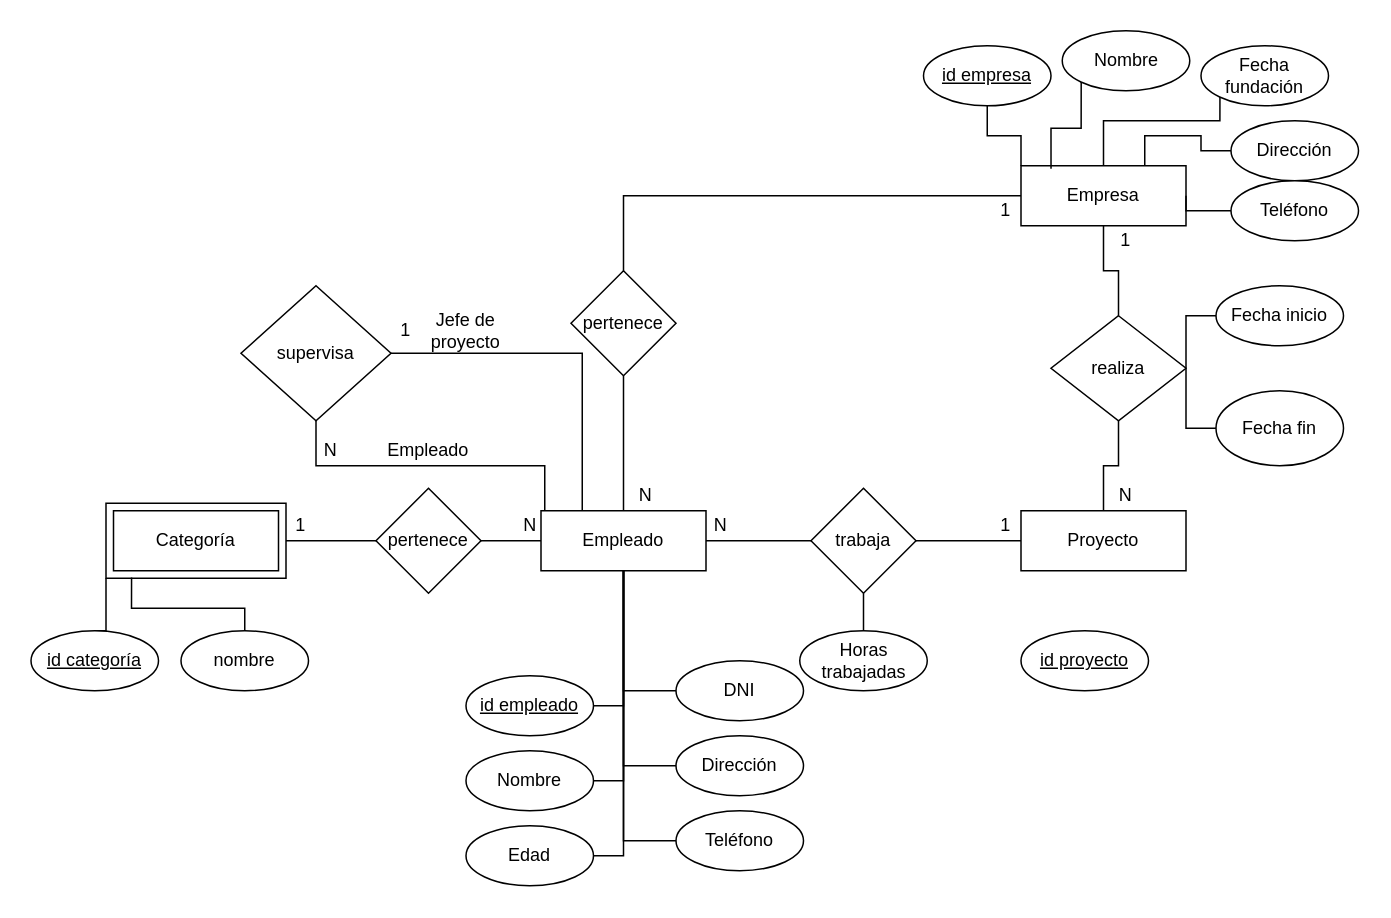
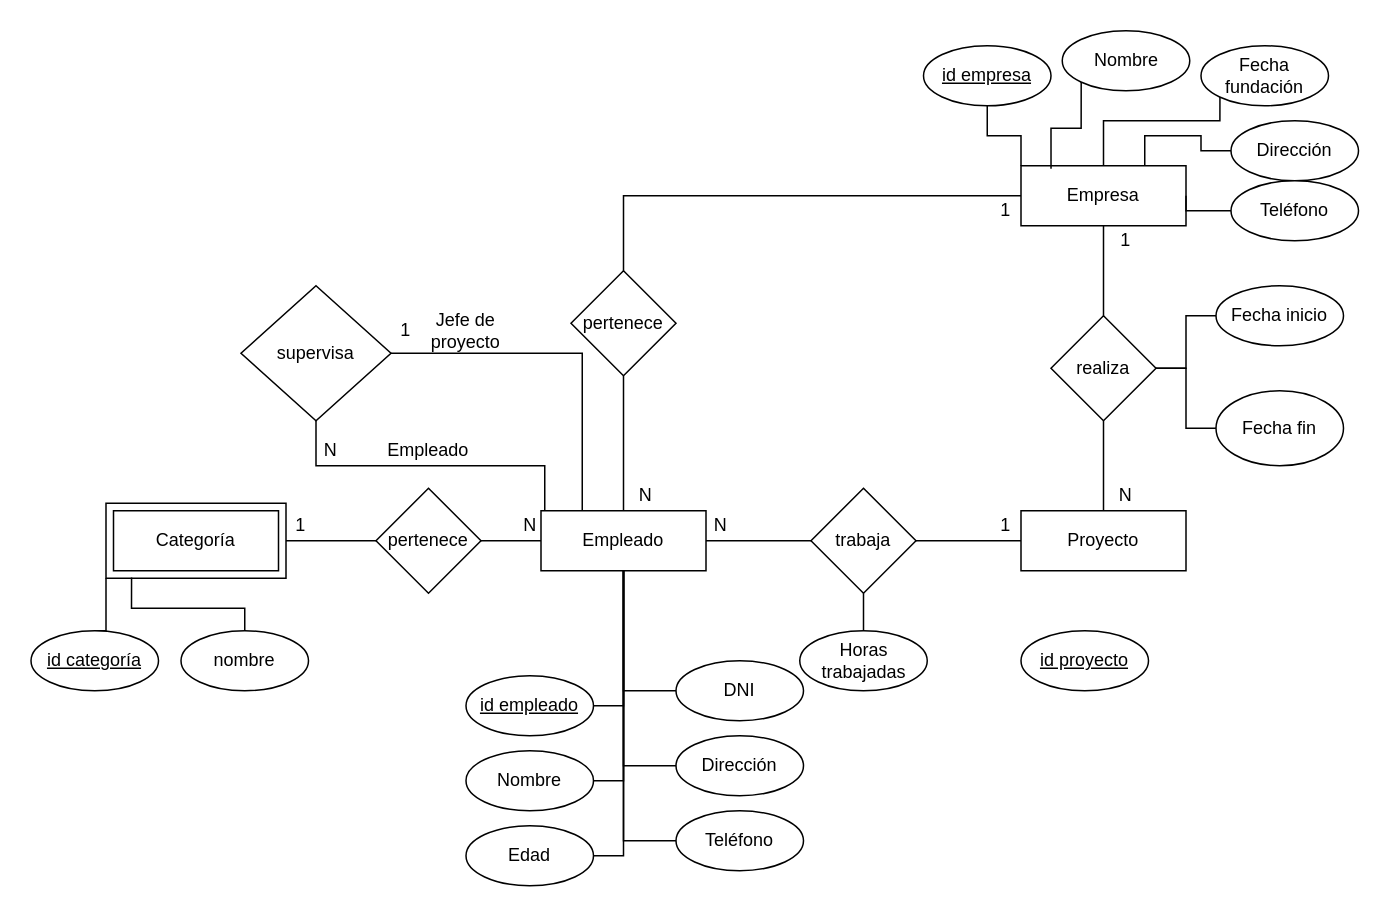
  <mxCell id="0" />
  <mxCell id="1" parent="0" />
  <mxCell id="2" value="Categoría" style="rounded=0;whiteSpace=wrap;html=1;" vertex="1" parent="1"><mxGeometry x="70" y="335" width="120" height="50" as="geometry" /></mxCell>
  <mxCell id="3" value="Empresa" style="rounded=0;whiteSpace=wrap;html=1;" vertex="1" parent="1"><mxGeometry x="680" y="110" width="110" height="40" as="geometry" /></mxCell>
  <mxCell id="4" style="edgeStyle=orthogonalEdgeStyle;rounded=0;orthogonalLoop=1;jettySize=auto;html=1;exitX=0.5;exitY=1;exitDx=0;exitDy=0;entryX=0;entryY=0;entryDx=0;entryDy=0;endArrow=none;endFill=0;" edge="1" parent="1" source="5" target="3"><mxGeometry relative="1" as="geometry" /></mxCell>
  <mxCell id="5" value="&lt;u&gt;id empresa&lt;/u&gt;" style="ellipse;whiteSpace=wrap;html=1;" vertex="1" parent="1"><mxGeometry x="615" y="30" width="85" height="40" as="geometry" /></mxCell>
  <mxCell id="6" style="edgeStyle=orthogonalEdgeStyle;rounded=0;orthogonalLoop=1;jettySize=auto;html=1;exitX=0;exitY=1;exitDx=0;exitDy=0;entryX=0.182;entryY=0.05;entryDx=0;entryDy=0;entryPerimeter=0;endArrow=none;endFill=0;" edge="1" parent="1" source="7" target="3"><mxGeometry relative="1" as="geometry" /></mxCell>
  <mxCell id="7" value="Nombre" style="ellipse;whiteSpace=wrap;html=1;" vertex="1" parent="1"><mxGeometry x="707.5" y="20" width="85" height="40" as="geometry" /></mxCell>
  <mxCell id="8" value="1" style="text;html=1;strokeColor=none;fillColor=none;align=center;verticalAlign=middle;whiteSpace=wrap;rounded=0;" vertex="1" parent="1"><mxGeometry x="740" y="150" width="20" height="20" as="geometry" /></mxCell>
  <mxCell id="9" style="edgeStyle=orthogonalEdgeStyle;rounded=0;orthogonalLoop=1;jettySize=auto;html=1;exitX=0.5;exitY=0;exitDx=0;exitDy=0;entryX=0.5;entryY=1;entryDx=0;entryDy=0;endArrow=none;endFill=0;" edge="1" parent="1" source="10" target="15"><mxGeometry relative="1" as="geometry" /></mxCell>
  <mxCell id="10" value="Proyecto" style="rounded=0;whiteSpace=wrap;html=1;" vertex="1" parent="1"><mxGeometry x="680" y="340" width="110" height="40" as="geometry" /></mxCell>
  <mxCell id="11" style="edgeStyle=orthogonalEdgeStyle;rounded=0;orthogonalLoop=1;jettySize=auto;html=1;exitX=1;exitY=0.5;exitDx=0;exitDy=0;entryX=0;entryY=0.5;entryDx=0;entryDy=0;endArrow=none;endFill=0;" edge="1" parent="1" source="12" target="17"><mxGeometry relative="1" as="geometry" /></mxCell>
  <mxCell id="12" value="Empleado" style="rounded=0;whiteSpace=wrap;html=1;" vertex="1" parent="1"><mxGeometry x="360" y="340" width="110" height="40" as="geometry" /></mxCell>
  <mxCell id="13" value="Categoría" style="rounded=0;whiteSpace=wrap;html=1;" vertex="1" parent="1"><mxGeometry x="75" y="340" width="110" height="40" as="geometry" /></mxCell>
  <mxCell id="14" style="edgeStyle=orthogonalEdgeStyle;rounded=0;orthogonalLoop=1;jettySize=auto;html=1;exitX=0.5;exitY=0;exitDx=0;exitDy=0;entryX=0.5;entryY=1;entryDx=0;entryDy=0;endArrow=none;endFill=0;" edge="1" parent="1" source="15" target="3"><mxGeometry relative="1" as="geometry" /></mxCell>
- <mxCell id="15" value="realiza" style="rhombus;whiteSpace=wrap;html=1;" vertex="1" parent="1"><mxGeometry x="700" y="210" width="90" height="70" as="geometry" /></mxCell>
+ <mxCell id="15" value="realiza" style="rhombus;whiteSpace=wrap;html=1;" vertex="1" parent="1"><mxGeometry x="700" y="210" width="70" height="70" as="geometry" /></mxCell>
  <mxCell id="16" style="edgeStyle=orthogonalEdgeStyle;rounded=0;orthogonalLoop=1;jettySize=auto;html=1;exitX=1;exitY=0.5;exitDx=0;exitDy=0;entryX=0;entryY=0.5;entryDx=0;entryDy=0;endArrow=none;endFill=0;" edge="1" parent="1" source="17" target="10"><mxGeometry relative="1" as="geometry" /></mxCell>
  <mxCell id="17" value="trabaja" style="rhombus;whiteSpace=wrap;html=1;" vertex="1" parent="1"><mxGeometry x="540" y="325" width="70" height="70" as="geometry" /></mxCell>
  <mxCell id="18" style="edgeStyle=orthogonalEdgeStyle;rounded=0;orthogonalLoop=1;jettySize=auto;html=1;exitX=0.5;exitY=0;exitDx=0;exitDy=0;entryX=0;entryY=0.5;entryDx=0;entryDy=0;endArrow=none;endFill=0;" edge="1" parent="1" source="20" target="3"><mxGeometry relative="1" as="geometry" /></mxCell>
  <mxCell id="19" style="edgeStyle=orthogonalEdgeStyle;rounded=0;orthogonalLoop=1;jettySize=auto;html=1;exitX=0.5;exitY=1;exitDx=0;exitDy=0;entryX=0.5;entryY=0;entryDx=0;entryDy=0;endArrow=none;endFill=0;" edge="1" parent="1" source="20" target="12"><mxGeometry relative="1" as="geometry" /></mxCell>
  <mxCell id="20" value="pertenece" style="rhombus;whiteSpace=wrap;html=1;" vertex="1" parent="1"><mxGeometry x="380" y="180" width="70" height="70" as="geometry" /></mxCell>
  <mxCell id="21" value="N" style="text;html=1;strokeColor=none;fillColor=none;align=center;verticalAlign=middle;whiteSpace=wrap;rounded=0;" vertex="1" parent="1"><mxGeometry x="740" y="320" width="20" height="20" as="geometry" /></mxCell>
  <mxCell id="22" value="N" style="text;html=1;strokeColor=none;fillColor=none;align=center;verticalAlign=middle;whiteSpace=wrap;rounded=0;" vertex="1" parent="1"><mxGeometry x="470" y="340" width="20" height="20" as="geometry" /></mxCell>
  <mxCell id="23" value="1" style="text;html=1;strokeColor=none;fillColor=none;align=center;verticalAlign=middle;whiteSpace=wrap;rounded=0;" vertex="1" parent="1"><mxGeometry x="660" y="340" width="20" height="20" as="geometry" /></mxCell>
  <mxCell id="24" value="1" style="text;html=1;strokeColor=none;fillColor=none;align=center;verticalAlign=middle;whiteSpace=wrap;rounded=0;" vertex="1" parent="1"><mxGeometry x="660" y="130" width="20" height="20" as="geometry" /></mxCell>
  <mxCell id="25" value="N" style="text;html=1;strokeColor=none;fillColor=none;align=center;verticalAlign=middle;whiteSpace=wrap;rounded=0;" vertex="1" parent="1"><mxGeometry x="420" y="320" width="20" height="20" as="geometry" /></mxCell>
  <mxCell id="26" style="edgeStyle=orthogonalEdgeStyle;rounded=0;orthogonalLoop=1;jettySize=auto;html=1;exitX=0.5;exitY=0;exitDx=0;exitDy=0;entryX=0.5;entryY=1;entryDx=0;entryDy=0;endArrow=none;endFill=0;" edge="1" parent="1" source="27" target="17"><mxGeometry relative="1" as="geometry" /></mxCell>
  <mxCell id="27" value="Horas trabajadas" style="ellipse;whiteSpace=wrap;html=1;" vertex="1" parent="1"><mxGeometry x="532.5" y="420" width="85" height="40" as="geometry" /></mxCell>
  <mxCell id="28" style="edgeStyle=orthogonalEdgeStyle;rounded=0;orthogonalLoop=1;jettySize=auto;html=1;exitX=0;exitY=0.5;exitDx=0;exitDy=0;entryX=1;entryY=0.5;entryDx=0;entryDy=0;endArrow=none;endFill=0;" edge="1" parent="1" source="29" target="15"><mxGeometry relative="1" as="geometry" /></mxCell>
  <mxCell id="29" value="Fecha inicio" style="ellipse;whiteSpace=wrap;html=1;" vertex="1" parent="1"><mxGeometry x="810" y="190" width="85" height="40" as="geometry" /></mxCell>
  <mxCell id="30" style="edgeStyle=orthogonalEdgeStyle;rounded=0;orthogonalLoop=1;jettySize=auto;html=1;exitX=0;exitY=0.5;exitDx=0;exitDy=0;entryX=1;entryY=0.5;entryDx=0;entryDy=0;endArrow=none;endFill=0;" edge="1" parent="1" source="31" target="15"><mxGeometry relative="1" as="geometry" /></mxCell>
  <mxCell id="31" value="Fecha fin" style="ellipse;whiteSpace=wrap;html=1;" vertex="1" parent="1"><mxGeometry x="810" y="260" width="85" height="50" as="geometry" /></mxCell>
  <mxCell id="32" style="edgeStyle=orthogonalEdgeStyle;rounded=0;orthogonalLoop=1;jettySize=auto;html=1;exitX=1;exitY=0.5;exitDx=0;exitDy=0;entryX=0;entryY=0.5;entryDx=0;entryDy=0;endArrow=none;endFill=0;" edge="1" parent="1" source="34" target="12"><mxGeometry relative="1" as="geometry" /></mxCell>
  <mxCell id="33" style="edgeStyle=orthogonalEdgeStyle;rounded=0;orthogonalLoop=1;jettySize=auto;html=1;exitX=0;exitY=0.5;exitDx=0;exitDy=0;entryX=1;entryY=0.5;entryDx=0;entryDy=0;endArrow=none;endFill=0;" edge="1" parent="1" source="34" target="2"><mxGeometry relative="1" as="geometry" /></mxCell>
  <mxCell id="34" value="pertenece" style="rhombus;whiteSpace=wrap;html=1;" vertex="1" parent="1"><mxGeometry x="250" y="325" width="70" height="70" as="geometry" /></mxCell>
  <mxCell id="35" style="edgeStyle=orthogonalEdgeStyle;rounded=0;orthogonalLoop=1;jettySize=auto;html=1;exitX=0;exitY=1;exitDx=0;exitDy=0;entryX=0.5;entryY=0;entryDx=0;entryDy=0;endArrow=none;endFill=0;" edge="1" parent="1" source="36" target="3"><mxGeometry relative="1" as="geometry"><Array as="points"><mxPoint x="813" y="80" /><mxPoint x="735" y="80" /></Array></mxGeometry></mxCell>
  <mxCell id="36" value="Fecha fundación" style="ellipse;whiteSpace=wrap;html=1;" vertex="1" parent="1"><mxGeometry x="800" y="30" width="85" height="40" as="geometry" /></mxCell>
  <mxCell id="37" style="edgeStyle=orthogonalEdgeStyle;rounded=0;orthogonalLoop=1;jettySize=auto;html=1;exitX=0;exitY=0.5;exitDx=0;exitDy=0;entryX=0.75;entryY=0;entryDx=0;entryDy=0;endArrow=none;endFill=0;" edge="1" parent="1" source="38" target="3"><mxGeometry relative="1" as="geometry" /></mxCell>
  <mxCell id="38" value="Dirección" style="ellipse;whiteSpace=wrap;html=1;" vertex="1" parent="1"><mxGeometry x="820" y="80" width="85" height="40" as="geometry" /></mxCell>
  <mxCell id="39" style="edgeStyle=orthogonalEdgeStyle;rounded=0;orthogonalLoop=1;jettySize=auto;html=1;exitX=0;exitY=0.5;exitDx=0;exitDy=0;entryX=1;entryY=0.5;entryDx=0;entryDy=0;endArrow=none;endFill=0;" edge="1" parent="1" source="40" target="3"><mxGeometry relative="1" as="geometry" /></mxCell>
  <mxCell id="40" value="Teléfono" style="ellipse;whiteSpace=wrap;html=1;" vertex="1" parent="1"><mxGeometry x="820" y="120" width="85" height="40" as="geometry" /></mxCell>
  <mxCell id="41" style="edgeStyle=orthogonalEdgeStyle;rounded=0;orthogonalLoop=1;jettySize=auto;html=1;exitX=1;exitY=0.5;exitDx=0;exitDy=0;entryX=0.5;entryY=1;entryDx=0;entryDy=0;endArrow=none;endFill=0;" edge="1" parent="1" source="42" target="12"><mxGeometry relative="1" as="geometry" /></mxCell>
  <mxCell id="42" value="&lt;u&gt;id empleado&lt;/u&gt;" style="ellipse;whiteSpace=wrap;html=1;" vertex="1" parent="1"><mxGeometry x="310" y="450" width="85" height="40" as="geometry" /></mxCell>
  <mxCell id="43" style="edgeStyle=orthogonalEdgeStyle;rounded=0;orthogonalLoop=1;jettySize=auto;html=1;exitX=1;exitY=0.5;exitDx=0;exitDy=0;entryX=0.5;entryY=1;entryDx=0;entryDy=0;endArrow=none;endFill=0;" edge="1" parent="1" source="44" target="12"><mxGeometry relative="1" as="geometry" /></mxCell>
  <mxCell id="44" value="Nombre" style="ellipse;whiteSpace=wrap;html=1;" vertex="1" parent="1"><mxGeometry x="310" y="500" width="85" height="40" as="geometry" /></mxCell>
  <mxCell id="45" style="edgeStyle=orthogonalEdgeStyle;rounded=0;orthogonalLoop=1;jettySize=auto;html=1;exitX=1;exitY=0.5;exitDx=0;exitDy=0;entryX=0.5;entryY=1;entryDx=0;entryDy=0;endArrow=none;endFill=0;" edge="1" parent="1" source="46" target="12"><mxGeometry relative="1" as="geometry" /></mxCell>
  <mxCell id="46" value="Edad" style="ellipse;whiteSpace=wrap;html=1;" vertex="1" parent="1"><mxGeometry x="310" y="550" width="85" height="40" as="geometry" /></mxCell>
  <mxCell id="47" style="edgeStyle=orthogonalEdgeStyle;rounded=0;orthogonalLoop=1;jettySize=auto;html=1;exitX=0;exitY=0.5;exitDx=0;exitDy=0;entryX=0.5;entryY=1;entryDx=0;entryDy=0;endArrow=none;endFill=0;" edge="1" parent="1" source="48" target="12"><mxGeometry relative="1" as="geometry" /></mxCell>
  <mxCell id="48" value="Dirección" style="ellipse;whiteSpace=wrap;html=1;" vertex="1" parent="1"><mxGeometry x="450" y="490" width="85" height="40" as="geometry" /></mxCell>
  <mxCell id="49" style="edgeStyle=orthogonalEdgeStyle;rounded=0;orthogonalLoop=1;jettySize=auto;html=1;exitX=0;exitY=0.5;exitDx=0;exitDy=0;entryX=0.5;entryY=1;entryDx=0;entryDy=0;endArrow=none;endFill=0;" edge="1" parent="1" source="50" target="12"><mxGeometry relative="1" as="geometry" /></mxCell>
  <mxCell id="50" value="Teléfono" style="ellipse;whiteSpace=wrap;html=1;" vertex="1" parent="1"><mxGeometry x="450" y="540" width="85" height="40" as="geometry" /></mxCell>
  <mxCell id="51" value="&lt;u&gt;id proyecto&lt;/u&gt;" style="ellipse;whiteSpace=wrap;html=1;" vertex="1" parent="1"><mxGeometry x="680" y="420" width="85" height="40" as="geometry" /></mxCell>
  <mxCell id="52" style="edgeStyle=orthogonalEdgeStyle;rounded=0;orthogonalLoop=1;jettySize=auto;html=1;exitX=0;exitY=0.5;exitDx=0;exitDy=0;entryX=0.5;entryY=1;entryDx=0;entryDy=0;endArrow=none;endFill=0;" edge="1" parent="1" source="53" target="12"><mxGeometry relative="1" as="geometry" /></mxCell>
  <mxCell id="53" value="DNI" style="ellipse;whiteSpace=wrap;html=1;" vertex="1" parent="1"><mxGeometry x="450" y="440" width="85" height="40" as="geometry" /></mxCell>
  <mxCell id="54" style="edgeStyle=orthogonalEdgeStyle;rounded=0;orthogonalLoop=1;jettySize=auto;html=1;exitX=0.5;exitY=0;exitDx=0;exitDy=0;entryX=0;entryY=1;entryDx=0;entryDy=0;endArrow=none;endFill=0;" edge="1" parent="1" source="55" target="2"><mxGeometry relative="1" as="geometry" /></mxCell>
  <mxCell id="55" value="&lt;u&gt;id categoría&lt;/u&gt;" style="ellipse;whiteSpace=wrap;html=1;" vertex="1" parent="1"><mxGeometry x="20" y="420" width="85" height="40" as="geometry" /></mxCell>
  <mxCell id="56" style="edgeStyle=orthogonalEdgeStyle;rounded=0;orthogonalLoop=1;jettySize=auto;html=1;exitX=0.5;exitY=0;exitDx=0;exitDy=0;entryX=0.142;entryY=0.991;entryDx=0;entryDy=0;entryPerimeter=0;endArrow=none;endFill=0;" edge="1" parent="1" source="57" target="2"><mxGeometry relative="1" as="geometry"><Array as="points"><mxPoint x="162" y="405" /><mxPoint x="87" y="405" /></Array></mxGeometry></mxCell>
  <mxCell id="57" value="nombre" style="ellipse;whiteSpace=wrap;html=1;" vertex="1" parent="1"><mxGeometry x="120" y="420" width="85" height="40" as="geometry" /></mxCell>
  <mxCell id="58" value="N" style="text;html=1;strokeColor=none;fillColor=none;align=center;verticalAlign=middle;whiteSpace=wrap;rounded=0;" vertex="1" parent="1"><mxGeometry x="342.5" y="340" width="20" height="20" as="geometry" /></mxCell>
  <mxCell id="59" value="1" style="text;html=1;strokeColor=none;fillColor=none;align=center;verticalAlign=middle;whiteSpace=wrap;rounded=0;" vertex="1" parent="1"><mxGeometry x="190" y="340" width="20" height="20" as="geometry" /></mxCell>
  <mxCell id="60" style="edgeStyle=orthogonalEdgeStyle;rounded=0;orthogonalLoop=1;jettySize=auto;html=1;exitX=0.5;exitY=1;exitDx=0;exitDy=0;entryX=1;entryY=0;entryDx=0;entryDy=0;endArrow=none;endFill=0;" edge="1" parent="1" source="62" target="58"><mxGeometry relative="1" as="geometry" /></mxCell>
  <mxCell id="61" style="edgeStyle=orthogonalEdgeStyle;rounded=0;orthogonalLoop=1;jettySize=auto;html=1;exitX=1;exitY=0.5;exitDx=0;exitDy=0;entryX=0.25;entryY=0;entryDx=0;entryDy=0;endArrow=none;endFill=0;" edge="1" parent="1" source="62" target="12"><mxGeometry relative="1" as="geometry" /></mxCell>
  <mxCell id="62" value="supervisa" style="rhombus;whiteSpace=wrap;html=1;" vertex="1" parent="1"><mxGeometry x="160" y="190" width="100" height="90" as="geometry" /></mxCell>
  <mxCell id="63" value="Jefe de proyecto" style="text;html=1;strokeColor=none;fillColor=none;align=center;verticalAlign=middle;whiteSpace=wrap;rounded=0;" vertex="1" parent="1"><mxGeometry x="270" y="210" width="80" height="20" as="geometry" /></mxCell>
  <mxCell id="64" value="N" style="text;html=1;strokeColor=none;fillColor=none;align=center;verticalAlign=middle;whiteSpace=wrap;rounded=0;" vertex="1" parent="1"><mxGeometry x="210" y="290" width="20" height="20" as="geometry" /></mxCell>
  <mxCell id="65" value="1" style="text;html=1;strokeColor=none;fillColor=none;align=center;verticalAlign=middle;whiteSpace=wrap;rounded=0;" vertex="1" parent="1"><mxGeometry x="260" y="210" width="20" height="20" as="geometry" /></mxCell>
  <mxCell id="66" value="Empleado" style="text;html=1;strokeColor=none;fillColor=none;align=center;verticalAlign=middle;whiteSpace=wrap;rounded=0;" vertex="1" parent="1"><mxGeometry x="250" y="290" width="70" height="20" as="geometry" /></mxCell>
